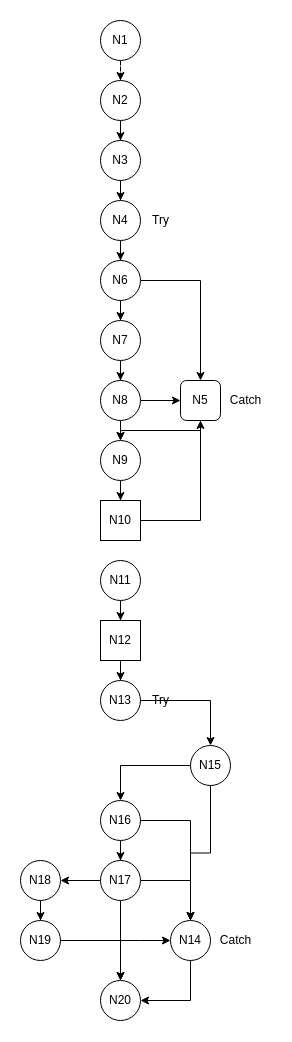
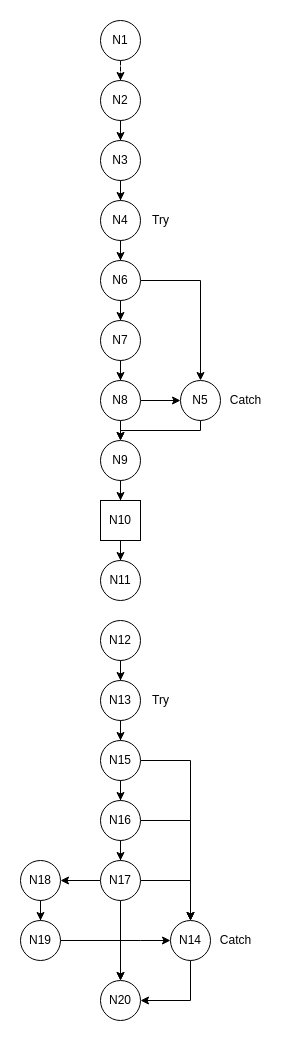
  <mxCell id="0" />
  <mxCell id="1" parent="0" />
  <mxCell id="2" style="edgeStyle=orthogonalEdgeStyle;rounded=0;orthogonalLoop=1;jettySize=auto;html=1;exitX=0.5;exitY=1;exitDx=0;exitDy=0;dashed=1;" edge="1" parent="1" source="3" target="5"><mxGeometry relative="1" as="geometry" /></mxCell>
  <mxCell id="3" value="N1" style="ellipse;whiteSpace=wrap;html=1;aspect=fixed;" vertex="1" parent="1"><mxGeometry x="100" y="20" width="40" height="40" as="geometry" /></mxCell>
  <mxCell id="4" style="edgeStyle=orthogonalEdgeStyle;rounded=0;orthogonalLoop=1;jettySize=auto;html=1;" edge="1" parent="1" source="5" target="7"><mxGeometry relative="1" as="geometry" /></mxCell>
  <mxCell id="5" value="N2" style="ellipse;whiteSpace=wrap;html=1;aspect=fixed;" vertex="1" parent="1"><mxGeometry x="100" y="80" width="40" height="40" as="geometry" /></mxCell>
  <mxCell id="6" style="edgeStyle=orthogonalEdgeStyle;rounded=0;orthogonalLoop=1;jettySize=auto;html=1;exitX=0.5;exitY=1;exitDx=0;exitDy=0;" edge="1" parent="1" source="7" target="9"><mxGeometry relative="1" as="geometry" /></mxCell>
  <mxCell id="7" value="N3" style="ellipse;whiteSpace=wrap;html=1;aspect=fixed;" vertex="1" parent="1"><mxGeometry x="100" y="140" width="40" height="40" as="geometry" /></mxCell>
  <mxCell id="8" style="edgeStyle=orthogonalEdgeStyle;rounded=0;orthogonalLoop=1;jettySize=auto;html=1;" edge="1" parent="1" source="9" target="14"><mxGeometry relative="1" as="geometry" /></mxCell>
  <mxCell id="9" value="N4" style="ellipse;whiteSpace=wrap;html=1;aspect=fixed;" vertex="1" parent="1"><mxGeometry x="100" y="200" width="40" height="40" as="geometry" /></mxCell>
  <mxCell id="10" style="edgeStyle=orthogonalEdgeStyle;rounded=0;orthogonalLoop=1;jettySize=auto;html=1;exitX=0.5;exitY=1;exitDx=0;exitDy=0;entryX=0.5;entryY=0;entryDx=0;entryDy=0;" edge="1" parent="1" source="11" target="21"><mxGeometry relative="1" as="geometry"><Array as="points"><mxPoint x="200" y="430" /><mxPoint x="120" y="430" /></Array></mxGeometry></mxCell>
- <mxCell id="11" value="N5" style="whiteSpace=wrap;html=1;aspect=fixed;rounded=1;" vertex="1" parent="1"><mxGeometry x="180" y="380" width="40" height="40" as="geometry" /></mxCell>
+ <mxCell id="11" value="N5" style="ellipse;whiteSpace=wrap;html=1;aspect=fixed;" vertex="1" parent="1"><mxGeometry x="180" y="380" width="40" height="40" as="geometry" /></mxCell>
  <mxCell id="12" style="edgeStyle=orthogonalEdgeStyle;rounded=0;orthogonalLoop=1;jettySize=auto;html=1;exitX=1;exitY=0.5;exitDx=0;exitDy=0;" edge="1" parent="1" source="14" target="11"><mxGeometry relative="1" as="geometry" /></mxCell>
  <mxCell id="13" style="edgeStyle=orthogonalEdgeStyle;rounded=0;orthogonalLoop=1;jettySize=auto;html=1;" edge="1" parent="1" source="14" target="16"><mxGeometry relative="1" as="geometry" /></mxCell>
  <mxCell id="14" value="N6" style="ellipse;whiteSpace=wrap;html=1;aspect=fixed;" vertex="1" parent="1"><mxGeometry x="100" y="260" width="40" height="40" as="geometry" /></mxCell>
  <mxCell id="15" style="edgeStyle=orthogonalEdgeStyle;rounded=0;orthogonalLoop=1;jettySize=auto;html=1;" edge="1" parent="1" source="16" target="19"><mxGeometry relative="1" as="geometry" /></mxCell>
  <mxCell id="16" value="N7" style="ellipse;whiteSpace=wrap;html=1;aspect=fixed;" vertex="1" parent="1"><mxGeometry x="100" y="320" width="40" height="40" as="geometry" /></mxCell>
  <mxCell id="17" style="edgeStyle=orthogonalEdgeStyle;rounded=0;orthogonalLoop=1;jettySize=auto;html=1;entryX=0;entryY=0.5;entryDx=0;entryDy=0;" edge="1" parent="1" source="19" target="11"><mxGeometry relative="1" as="geometry" /></mxCell>
  <mxCell id="18" style="edgeStyle=orthogonalEdgeStyle;rounded=0;orthogonalLoop=1;jettySize=auto;html=1;exitX=0.5;exitY=1;exitDx=0;exitDy=0;entryX=0.5;entryY=0;entryDx=0;entryDy=0;" edge="1" parent="1" source="19" target="21"><mxGeometry relative="1" as="geometry" /></mxCell>
  <mxCell id="19" value="N8" style="ellipse;whiteSpace=wrap;html=1;aspect=fixed;" vertex="1" parent="1"><mxGeometry x="100" y="380" width="40" height="40" as="geometry" /></mxCell>
  <mxCell id="20" style="edgeStyle=orthogonalEdgeStyle;rounded=0;orthogonalLoop=1;jettySize=auto;html=1;" edge="1" parent="1" source="21" target="23"><mxGeometry relative="1" as="geometry" /></mxCell>
  <mxCell id="21" value="N9" style="ellipse;whiteSpace=wrap;html=1;aspect=fixed;" vertex="1" parent="1"><mxGeometry x="100" y="440" width="40" height="40" as="geometry" /></mxCell>
- <mxCell id="22" style="edgeStyle=orthogonalEdgeStyle;rounded=0;orthogonalLoop=1;jettySize=auto;html=1;" edge="1" parent="1" source="23" target="11"><mxGeometry relative="1" as="geometry" /></mxCell>
+ <mxCell id="22" style="edgeStyle=orthogonalEdgeStyle;rounded=0;orthogonalLoop=1;jettySize=auto;html=1;" edge="1" parent="1" source="23" target="25"><mxGeometry relative="1" as="geometry" /></mxCell>
  <mxCell id="23" value="N10" style="whiteSpace=wrap;html=1;aspect=fixed;rounded=0;" vertex="1" parent="1"><mxGeometry x="100" y="500" width="40" height="40" as="geometry" /></mxCell>
- <mxCell id="24" style="edgeStyle=orthogonalEdgeStyle;rounded=0;orthogonalLoop=1;jettySize=auto;html=1;" edge="1" parent="1" source="25" target="27"><mxGeometry relative="1" as="geometry" /></mxCell>
  <mxCell id="25" value="N11" style="ellipse;whiteSpace=wrap;html=1;aspect=fixed;" vertex="1" parent="1"><mxGeometry x="100" y="560" width="40" height="40" as="geometry" /></mxCell>
  <mxCell id="26" style="edgeStyle=orthogonalEdgeStyle;rounded=0;orthogonalLoop=1;jettySize=auto;html=1;" edge="1" parent="1" source="27" target="29"><mxGeometry relative="1" as="geometry" /></mxCell>
- <mxCell id="27" value="N12" style="whiteSpace=wrap;html=1;aspect=fixed;rounded=0;" vertex="1" parent="1"><mxGeometry x="100" y="620" width="40" height="40" as="geometry" /></mxCell>
+ <mxCell id="27" value="N12" style="ellipse;whiteSpace=wrap;html=1;aspect=fixed;" vertex="1" parent="1"><mxGeometry x="100" y="620" width="40" height="40" as="geometry" /></mxCell>
  <mxCell id="28" style="edgeStyle=orthogonalEdgeStyle;rounded=0;orthogonalLoop=1;jettySize=auto;html=1;" edge="1" parent="1" source="29" target="34"><mxGeometry relative="1" as="geometry" /></mxCell>
  <mxCell id="29" value="N13" style="ellipse;whiteSpace=wrap;html=1;aspect=fixed;" vertex="1" parent="1"><mxGeometry x="100" y="680" width="40" height="40" as="geometry" /></mxCell>
  <mxCell id="30" style="edgeStyle=orthogonalEdgeStyle;rounded=0;orthogonalLoop=1;jettySize=auto;html=1;" edge="1" parent="1" source="31" target="42"><mxGeometry relative="1" as="geometry"><Array as="points"><mxPoint x="190" y="1000" /></Array></mxGeometry></mxCell>
  <mxCell id="31" value="N14" style="ellipse;whiteSpace=wrap;html=1;aspect=fixed;" vertex="1" parent="1"><mxGeometry x="170" y="920" width="40" height="40" as="geometry" /></mxCell>
  <mxCell id="32" style="edgeStyle=orthogonalEdgeStyle;rounded=0;orthogonalLoop=1;jettySize=auto;html=1;" edge="1" parent="1" source="34" target="31"><mxGeometry relative="1" as="geometry" /></mxCell>
  <mxCell id="33" style="edgeStyle=orthogonalEdgeStyle;rounded=0;orthogonalLoop=1;jettySize=auto;html=1;" edge="1" parent="1" source="34" target="37"><mxGeometry relative="1" as="geometry" /></mxCell>
- <mxCell id="34" value="N15" style="ellipse;whiteSpace=wrap;html=1;aspect=fixed;" vertex="1" parent="1"><mxGeometry x="190" y="745" width="40" height="40" as="geometry" /></mxCell>
+ <mxCell id="34" value="N15" style="ellipse;whiteSpace=wrap;html=1;aspect=fixed;" vertex="1" parent="1"><mxGeometry x="100" y="740" width="40" height="40" as="geometry" /></mxCell>
  <mxCell id="35" style="edgeStyle=orthogonalEdgeStyle;rounded=0;orthogonalLoop=1;jettySize=auto;html=1;" edge="1" parent="1" source="37" target="31"><mxGeometry relative="1" as="geometry" /></mxCell>
  <mxCell id="36" style="edgeStyle=orthogonalEdgeStyle;rounded=0;orthogonalLoop=1;jettySize=auto;html=1;" edge="1" parent="1" source="37" target="41"><mxGeometry relative="1" as="geometry" /></mxCell>
  <mxCell id="37" value="N16" style="ellipse;whiteSpace=wrap;html=1;aspect=fixed;" vertex="1" parent="1"><mxGeometry x="100" y="800" width="40" height="40" as="geometry" /></mxCell>
  <mxCell id="38" style="edgeStyle=orthogonalEdgeStyle;rounded=0;orthogonalLoop=1;jettySize=auto;html=1;" edge="1" parent="1" source="41" target="44"><mxGeometry relative="1" as="geometry" /></mxCell>
  <mxCell id="39" style="edgeStyle=orthogonalEdgeStyle;rounded=0;orthogonalLoop=1;jettySize=auto;html=1;" edge="1" parent="1" source="41" target="42"><mxGeometry relative="1" as="geometry"><Array as="points"><mxPoint x="120" y="940" /><mxPoint x="120" y="940" /></Array></mxGeometry></mxCell>
  <mxCell id="40" style="edgeStyle=orthogonalEdgeStyle;rounded=0;orthogonalLoop=1;jettySize=auto;html=1;" edge="1" parent="1" source="41" target="31"><mxGeometry relative="1" as="geometry" /></mxCell>
  <mxCell id="41" value="N17" style="ellipse;whiteSpace=wrap;html=1;aspect=fixed;" vertex="1" parent="1"><mxGeometry x="100" y="860" width="40" height="40" as="geometry" /></mxCell>
  <mxCell id="42" value="N20" style="ellipse;whiteSpace=wrap;html=1;aspect=fixed;" vertex="1" parent="1"><mxGeometry x="100" y="980" width="40" height="40" as="geometry" /></mxCell>
  <mxCell id="43" style="edgeStyle=orthogonalEdgeStyle;rounded=0;orthogonalLoop=1;jettySize=auto;html=1;" edge="1" parent="1" source="44" target="47"><mxGeometry relative="1" as="geometry" /></mxCell>
  <mxCell id="44" value="N18" style="ellipse;whiteSpace=wrap;html=1;aspect=fixed;" vertex="1" parent="1"><mxGeometry x="20" y="860" width="40" height="40" as="geometry" /></mxCell>
  <mxCell id="45" style="edgeStyle=orthogonalEdgeStyle;rounded=0;orthogonalLoop=1;jettySize=auto;html=1;" edge="1" parent="1" source="47" target="31"><mxGeometry relative="1" as="geometry"><Array as="points"><mxPoint x="140" y="940" /><mxPoint x="140" y="940" /></Array></mxGeometry></mxCell>
  <mxCell id="46" style="edgeStyle=orthogonalEdgeStyle;rounded=0;orthogonalLoop=1;jettySize=auto;html=1;entryX=0.5;entryY=0;entryDx=0;entryDy=0;" edge="1" parent="1" source="47" target="42"><mxGeometry relative="1" as="geometry"><Array as="points"><mxPoint x="120" y="940" /></Array></mxGeometry></mxCell>
  <mxCell id="47" value="N19" style="ellipse;whiteSpace=wrap;html=1;aspect=fixed;" vertex="1" parent="1"><mxGeometry x="20" y="920" width="40" height="40" as="geometry" /></mxCell>
  <mxCell id="48" value="Catch" style="text;html=1;align=center;verticalAlign=middle;resizable=0;points=[];autosize=1;strokeColor=none;fillColor=none;" vertex="1" parent="1"><mxGeometry x="210" y="925" width="50" height="30" as="geometry" /></mxCell>
  <mxCell id="49" value="Try" style="text;html=1;align=center;verticalAlign=middle;resizable=0;points=[];autosize=1;strokeColor=none;fillColor=none;" vertex="1" parent="1"><mxGeometry x="140" y="685" width="40" height="30" as="geometry" /></mxCell>
  <mxCell id="50" value="Catch" style="text;html=1;align=center;verticalAlign=middle;resizable=0;points=[];autosize=1;strokeColor=none;fillColor=none;" vertex="1" parent="1"><mxGeometry x="220" y="385" width="50" height="30" as="geometry" /></mxCell>
  <mxCell id="51" value="Try" style="text;html=1;align=center;verticalAlign=middle;resizable=0;points=[];autosize=1;strokeColor=none;fillColor=none;" vertex="1" parent="1"><mxGeometry x="140" y="205" width="40" height="30" as="geometry" /></mxCell>
